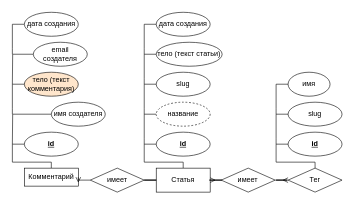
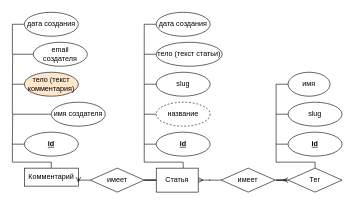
  <mxCell id="0" />
  <mxCell id="1" parent="0" />
  <mxCell id="2" style="edgeStyle=orthogonalEdgeStyle;rounded=0;orthogonalLoop=1;jettySize=auto;html=1;entryX=0;entryY=0.5;entryDx=0;entryDy=0;endArrow=none;endFill=0;" edge="1" parent="1" source="3" target="14"><mxGeometry relative="1" as="geometry"><Array as="points"><mxPoint x="305" y="270" /><mxPoint x="240" y="270" /><mxPoint x="240" y="240" /></Array></mxGeometry></mxCell>
- <mxCell id="3" value="Статья" style="rounded=0;whiteSpace=wrap;html=1;" vertex="1" parent="1"><mxGeometry x="260" y="280" width="90" height="40" as="geometry" /></mxCell>
+ <mxCell id="3" value="Статья" style="rounded=0;whiteSpace=wrap;html=1;" vertex="1" parent="1"><mxGeometry x="260" y="280" width="70" height="40" as="geometry" /></mxCell>
  <mxCell id="4" style="edgeStyle=orthogonalEdgeStyle;rounded=0;orthogonalLoop=1;jettySize=auto;html=1;entryX=0;entryY=0.5;entryDx=0;entryDy=0;endArrow=none;endFill=0;" edge="1" parent="1" source="5" target="28"><mxGeometry relative="1" as="geometry"><Array as="points"><mxPoint x="85" y="270" /><mxPoint x="20" y="270" /><mxPoint x="20" y="240" /></Array></mxGeometry></mxCell>
  <mxCell id="5" value="Комментарий" style="rounded=0;whiteSpace=wrap;html=1;" vertex="1" parent="1"><mxGeometry x="40" y="280" width="90" height="30" as="geometry" /></mxCell>
  <mxCell id="6" style="edgeStyle=orthogonalEdgeStyle;rounded=0;orthogonalLoop=1;jettySize=auto;html=1;entryX=0;entryY=0.5;entryDx=0;entryDy=0;endArrow=none;endFill=0;" edge="1" parent="1" source="7" target="23"><mxGeometry relative="1" as="geometry"><Array as="points"><mxPoint x="525" y="270" /><mxPoint x="460" y="270" /><mxPoint x="460" y="240" /></Array></mxGeometry></mxCell>
  <mxCell id="7" value="Тег" style="rhombus;whiteSpace=wrap;html=1;" vertex="1" parent="1"><mxGeometry x="480" y="280" width="90" height="40" as="geometry" /></mxCell>
  <mxCell id="8" style="edgeStyle=orthogonalEdgeStyle;rounded=0;orthogonalLoop=1;jettySize=auto;html=1;entryX=0;entryY=0.5;entryDx=0;entryDy=0;endArrow=none;endFill=0;" edge="1" parent="1" source="10" target="3"><mxGeometry relative="1" as="geometry" /></mxCell>
  <mxCell id="9" style="edgeStyle=orthogonalEdgeStyle;rounded=0;orthogonalLoop=1;jettySize=auto;html=1;entryX=1;entryY=0.5;entryDx=0;entryDy=0;endArrow=ERmany;endFill=0;" edge="1" parent="1" source="10" target="5"><mxGeometry relative="1" as="geometry" /></mxCell>
  <mxCell id="10" value="имеет" style="rhombus;whiteSpace=wrap;html=1;" vertex="1" parent="1"><mxGeometry x="150" y="280" width="90" height="40" as="geometry" /></mxCell>
  <mxCell id="11" style="edgeStyle=orthogonalEdgeStyle;rounded=0;orthogonalLoop=1;jettySize=auto;html=1;entryX=1;entryY=0.5;entryDx=0;entryDy=0;endArrow=ERmany;endFill=0;" edge="1" parent="1" source="13" target="3"><mxGeometry relative="1" as="geometry" /></mxCell>
  <mxCell id="12" style="edgeStyle=orthogonalEdgeStyle;rounded=0;orthogonalLoop=1;jettySize=auto;html=1;entryX=0;entryY=0.5;entryDx=0;entryDy=0;endArrow=ERmany;endFill=0;" edge="1" parent="1" source="13" target="7"><mxGeometry relative="1" as="geometry" /></mxCell>
  <mxCell id="13" value="имеет" style="rhombus;whiteSpace=wrap;html=1;" vertex="1" parent="1"><mxGeometry x="368.47" y="280" width="90" height="40" as="geometry" /></mxCell>
  <mxCell id="14" value="&lt;b&gt;&lt;u&gt;id&lt;/u&gt;&lt;/b&gt;" style="ellipse;whiteSpace=wrap;html=1;" vertex="1" parent="1"><mxGeometry x="260" y="220" width="90" height="40" as="geometry" /></mxCell>
  <mxCell id="15" style="edgeStyle=orthogonalEdgeStyle;rounded=0;orthogonalLoop=1;jettySize=auto;html=1;endArrow=none;endFill=0;" edge="1" parent="1" source="16"><mxGeometry relative="1" as="geometry"><mxPoint x="240" y="240" as="targetPoint" /></mxGeometry></mxCell>
  <mxCell id="16" value="название" style="ellipse;whiteSpace=wrap;html=1;dashed=1;" vertex="1" parent="1"><mxGeometry x="260" y="170" width="90" height="40" as="geometry" /></mxCell>
  <mxCell id="17" style="edgeStyle=orthogonalEdgeStyle;rounded=0;orthogonalLoop=1;jettySize=auto;html=1;endArrow=none;endFill=0;" edge="1" parent="1" source="18"><mxGeometry relative="1" as="geometry"><mxPoint x="240" y="190" as="targetPoint" /></mxGeometry></mxCell>
  <mxCell id="18" value="slug" style="ellipse;whiteSpace=wrap;html=1;" vertex="1" parent="1"><mxGeometry x="260" y="120" width="90" height="40" as="geometry" /></mxCell>
  <mxCell id="19" style="edgeStyle=orthogonalEdgeStyle;rounded=0;orthogonalLoop=1;jettySize=auto;html=1;endArrow=none;endFill=0;" edge="1" parent="1" source="20"><mxGeometry relative="1" as="geometry"><mxPoint x="240" as="targetPoint" y="140" /></mxGeometry></mxCell>
  <mxCell id="20" value="тело (текст статьи)" style="ellipse;whiteSpace=wrap;html=1;" vertex="1" parent="1"><mxGeometry x="260" y="70" width="110" height="40" as="geometry" /></mxCell>
  <mxCell id="21" style="edgeStyle=orthogonalEdgeStyle;rounded=0;orthogonalLoop=1;jettySize=auto;html=1;endArrow=none;endFill=0;" edge="1" parent="1" source="22"><mxGeometry relative="1" as="geometry"><mxPoint x="240" y="90" as="targetPoint" /></mxGeometry></mxCell>
  <mxCell id="22" value="дата создания" style="ellipse;whiteSpace=wrap;html=1;" vertex="1" parent="1"><mxGeometry x="260" y="20" width="90" height="40" as="geometry" /></mxCell>
  <mxCell id="23" value="&lt;b&gt;&lt;u&gt;id&lt;/u&gt;&lt;/b&gt;" style="ellipse;whiteSpace=wrap;html=1;" vertex="1" parent="1"><mxGeometry x="480" y="220" width="90" height="40" as="geometry" /></mxCell>
  <mxCell id="24" style="edgeStyle=orthogonalEdgeStyle;rounded=0;orthogonalLoop=1;jettySize=auto;html=1;endArrow=none;endFill=0;" edge="1" parent="1" source="25"><mxGeometry relative="1" as="geometry"><mxPoint x="460" y="240" as="targetPoint" /></mxGeometry></mxCell>
  <mxCell id="25" value="slug" style="ellipse;whiteSpace=wrap;html=1;" vertex="1" parent="1"><mxGeometry x="480" y="170" width="90" height="40" as="geometry" /></mxCell>
  <mxCell id="26" style="edgeStyle=orthogonalEdgeStyle;rounded=0;orthogonalLoop=1;jettySize=auto;html=1;endArrow=none;endFill=0;" edge="1" parent="1" source="27"><mxGeometry relative="1" as="geometry"><mxPoint x="460" y="190" as="targetPoint" /></mxGeometry></mxCell>
  <mxCell id="27" value="имя" style="ellipse;whiteSpace=wrap;html=1;" vertex="1" parent="1"><mxGeometry x="480" y="120" width="70" height="40" as="geometry" /></mxCell>
  <mxCell id="28" value="&lt;b&gt;&lt;u&gt;id&lt;/u&gt;&lt;/b&gt;" style="ellipse;whiteSpace=wrap;html=1;" vertex="1" parent="1"><mxGeometry x="40" y="220" width="90" height="40" as="geometry" /></mxCell>
  <mxCell id="29" style="edgeStyle=orthogonalEdgeStyle;rounded=0;orthogonalLoop=1;jettySize=auto;html=1;endArrow=none;endFill=0;" edge="1" parent="1" source="30"><mxGeometry relative="1" as="geometry"><mxPoint x="20" y="240" as="targetPoint" /></mxGeometry></mxCell>
  <mxCell id="30" value="имя создателя" style="ellipse;whiteSpace=wrap;html=1;" vertex="1" parent="1"><mxGeometry x="85" y="170" width="90" height="40" as="geometry" /></mxCell>
  <mxCell id="31" style="edgeStyle=orthogonalEdgeStyle;rounded=0;orthogonalLoop=1;jettySize=auto;html=1;endArrow=none;endFill=0;" edge="1" parent="1" source="32"><mxGeometry relative="1" as="geometry"><mxPoint x="20" y="190" as="targetPoint" /></mxGeometry></mxCell>
  <mxCell id="32" value="тело (текст комментария)" style="ellipse;whiteSpace=wrap;html=1;fillColor=#ffe6cc;" vertex="1" parent="1"><mxGeometry x="40" y="120" width="90" height="40" as="geometry" /></mxCell>
  <mxCell id="33" style="edgeStyle=orthogonalEdgeStyle;rounded=0;orthogonalLoop=1;jettySize=auto;html=1;endArrow=none;endFill=0;" edge="1" parent="1" source="34"><mxGeometry relative="1" as="geometry"><mxPoint x="20" as="targetPoint" y="140" /></mxGeometry></mxCell>
  <mxCell id="34" value="email создателя" style="ellipse;whiteSpace=wrap;html=1;" vertex="1" parent="1"><mxGeometry x="55" y="70" width="90" height="40" as="geometry" /></mxCell>
  <mxCell id="35" style="edgeStyle=orthogonalEdgeStyle;rounded=0;orthogonalLoop=1;jettySize=auto;html=1;endArrow=none;endFill=0;" edge="1" parent="1" source="36"><mxGeometry relative="1" as="geometry"><mxPoint x="20" y="90" as="targetPoint" /></mxGeometry></mxCell>
  <mxCell id="36" value="дата создания" style="ellipse;whiteSpace=wrap;html=1;" vertex="1" parent="1"><mxGeometry x="40" y="20" width="90" height="40" as="geometry" /></mxCell>
